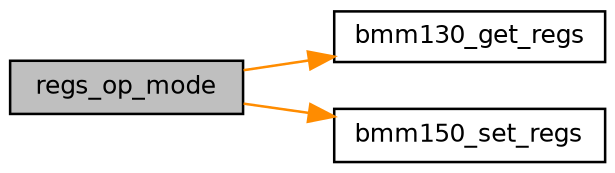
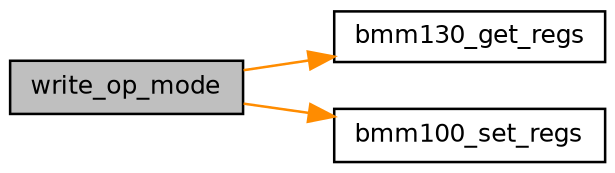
  digraph {
    rankdir=LR
    node [color=black fillcolor=white fontname=Helvetica fontsize=10 shape=record style=filled]
    edge [color=darkorange fontname=Helvetica fontsize=10 labelfontname=Helvetica labelfontsize=10 style=solid]
-   n1 [fillcolor=grey75 fontcolor=black height=0.2 label=regs_op_mode width=0.4]
+   n1 [fillcolor=grey75 fontcolor=black height=0.2 label=write_op_mode width=0.4]
    n2 [height=0.2 label=bmm130_get_regs width=0.4]
-   n3 [height=0.2 label=bmm150_set_regs width=0.4]
+   n3 [height=0.2 label=bmm100_set_regs width=0.4]
    n1 -> n2
    n1 -> n3
  }
